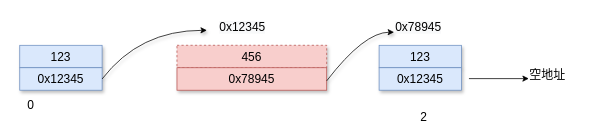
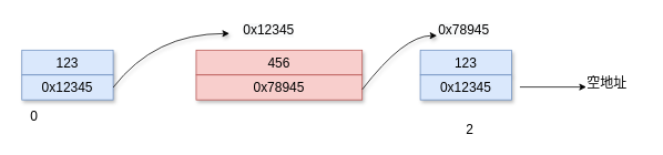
  <mxCell id="0" />
  <mxCell id="1" parent="0" />
  <mxCell id="2" value="123" style="rounded=0;whiteSpace=wrap;html=1;fillColor=#dae8fc;strokeColor=#6c8ebf;fontSize=16;shadow=1;" vertex="1" parent="1"><mxGeometry x="25" y="60" width="110" height="30" as="geometry" /></mxCell>
  <mxCell id="3" value="0x12345" style="rounded=0;whiteSpace=wrap;html=1;fillColor=#dae8fc;strokeColor=#6c8ebf;fontSize=16;shadow=1;" vertex="1" parent="1"><mxGeometry x="25" y="90" width="110" height="30" as="geometry" /></mxCell>
- <mxCell id="4" value="456" style="rounded=0;whiteSpace=wrap;html=1;fillColor=#f8cecc;strokeColor=#b85450;fontSize=16;shadow=1;dashed=1;" vertex="1" parent="1"><mxGeometry x="235" y="60" width="200" height="30" as="geometry" /></mxCell>
+ <mxCell id="4" value="456" style="rounded=0;whiteSpace=wrap;html=1;fillColor=#f8cecc;strokeColor=#b85450;fontSize=16;shadow=1;" vertex="1" parent="1"><mxGeometry x="235" y="60" width="200" height="30" as="geometry" /></mxCell>
  <mxCell id="5" value="0x78945" style="rounded=0;whiteSpace=wrap;html=1;fillColor=#f8cecc;strokeColor=#b85450;fontSize=16;shadow=1;" vertex="1" parent="1"><mxGeometry x="235" y="90" width="200" height="30" as="geometry" /></mxCell>
  <mxCell id="6" value="&lt;span style=&quot;color: rgb(0, 0, 0); font-family: helvetica; font-size: 16px; font-style: normal; font-weight: 400; letter-spacing: normal; text-align: center; text-indent: 0px; text-transform: none; word-spacing: 0px; background-color: rgb(248, 249, 250); display: inline; float: none;&quot;&gt;0x12345&lt;/span&gt;" style="text;whiteSpace=wrap;html=1;fontSize=16;shadow=1;" vertex="1" parent="1"><mxGeometry x="290" y="20" width="90" height="30" as="geometry" /></mxCell>
  <mxCell id="7" value="" style="endArrow=classic;html=1;exitX=1;exitY=0.5;exitDx=0;exitDy=0;curved=1;fontSize=16;shadow=1;" edge="1" parent="1" source="3"><mxGeometry width="50" height="50" relative="1" as="geometry"><mxPoint x="165" y="70" as="sourcePoint" /><mxPoint x="275" y="40" as="targetPoint" /><Array as="points"><mxPoint x="185" y="40" /></Array></mxGeometry></mxCell>
  <mxCell id="8" value="空地址" style="text;html=1;strokeColor=none;fillColor=none;align=center;verticalAlign=middle;whiteSpace=wrap;rounded=0;fontSize=16;shadow=1;" vertex="1" parent="1"><mxGeometry x="685" y="90" width="90" height="20" as="geometry" /></mxCell>
  <mxCell id="9" value="123" style="rounded=0;whiteSpace=wrap;html=1;fillColor=#dae8fc;strokeColor=#6c8ebf;fontSize=16;shadow=1;" vertex="1" parent="1"><mxGeometry x="505" y="60" width="110" height="30" as="geometry" /></mxCell>
  <mxCell id="10" value="0x12345" style="rounded=0;whiteSpace=wrap;html=1;fillColor=#dae8fc;strokeColor=#6c8ebf;fontSize=16;shadow=1;" vertex="1" parent="1"><mxGeometry x="505" y="90" width="110" height="30" as="geometry" /></mxCell>
  <mxCell id="11" value="&lt;span style=&quot;color: rgb(0, 0, 0); font-family: helvetica; font-size: 16px; font-style: normal; font-weight: 400; letter-spacing: normal; text-align: center; text-indent: 0px; text-transform: none; word-spacing: 0px; background-color: rgb(248, 249, 250); display: inline; float: none;&quot;&gt;0x78945&lt;/span&gt;" style="text;whiteSpace=wrap;html=1;fontSize=16;" vertex="1" parent="1"><mxGeometry x="525" y="20" width="90" height="30" as="geometry" /></mxCell>
  <mxCell id="12" value="" style="endArrow=classic;html=1;exitX=1;exitY=0.5;exitDx=0;exitDy=0;curved=1;fontSize=16;shadow=1;entryX=0;entryY=0.75;entryDx=0;entryDy=0;" edge="1" parent="1" target="11"><mxGeometry width="50" height="50" relative="1" as="geometry"><mxPoint x="435" y="107.5" as="sourcePoint" /><mxPoint x="575" y="42.5" as="targetPoint" /><Array as="points"><mxPoint x="485" y="42.5" /></Array></mxGeometry></mxCell>
  <mxCell id="13" value="" style="endArrow=classic;html=1;fontSize=16;" edge="1" parent="1"><mxGeometry width="50" height="50" relative="1" as="geometry"><mxPoint x="625" y="104.5" as="sourcePoint" /><mxPoint x="705" y="104.5" as="targetPoint" /></mxGeometry></mxCell>
  <mxCell id="14" value="0" style="text;html=1;strokeColor=none;fillColor=none;align=center;verticalAlign=middle;whiteSpace=wrap;rounded=0;fontSize=16;" vertex="1" parent="1"><mxGeometry x="20" y="130" width="40" height="20" as="geometry" /></mxCell>
  <mxCell id="15" value="2" style="text;html=1;strokeColor=none;fillColor=none;align=center;verticalAlign=middle;whiteSpace=wrap;rounded=0;fontSize=16;" vertex="1" parent="1"><mxGeometry x="545" y="145" width="40" height="20" as="geometry" /></mxCell>
